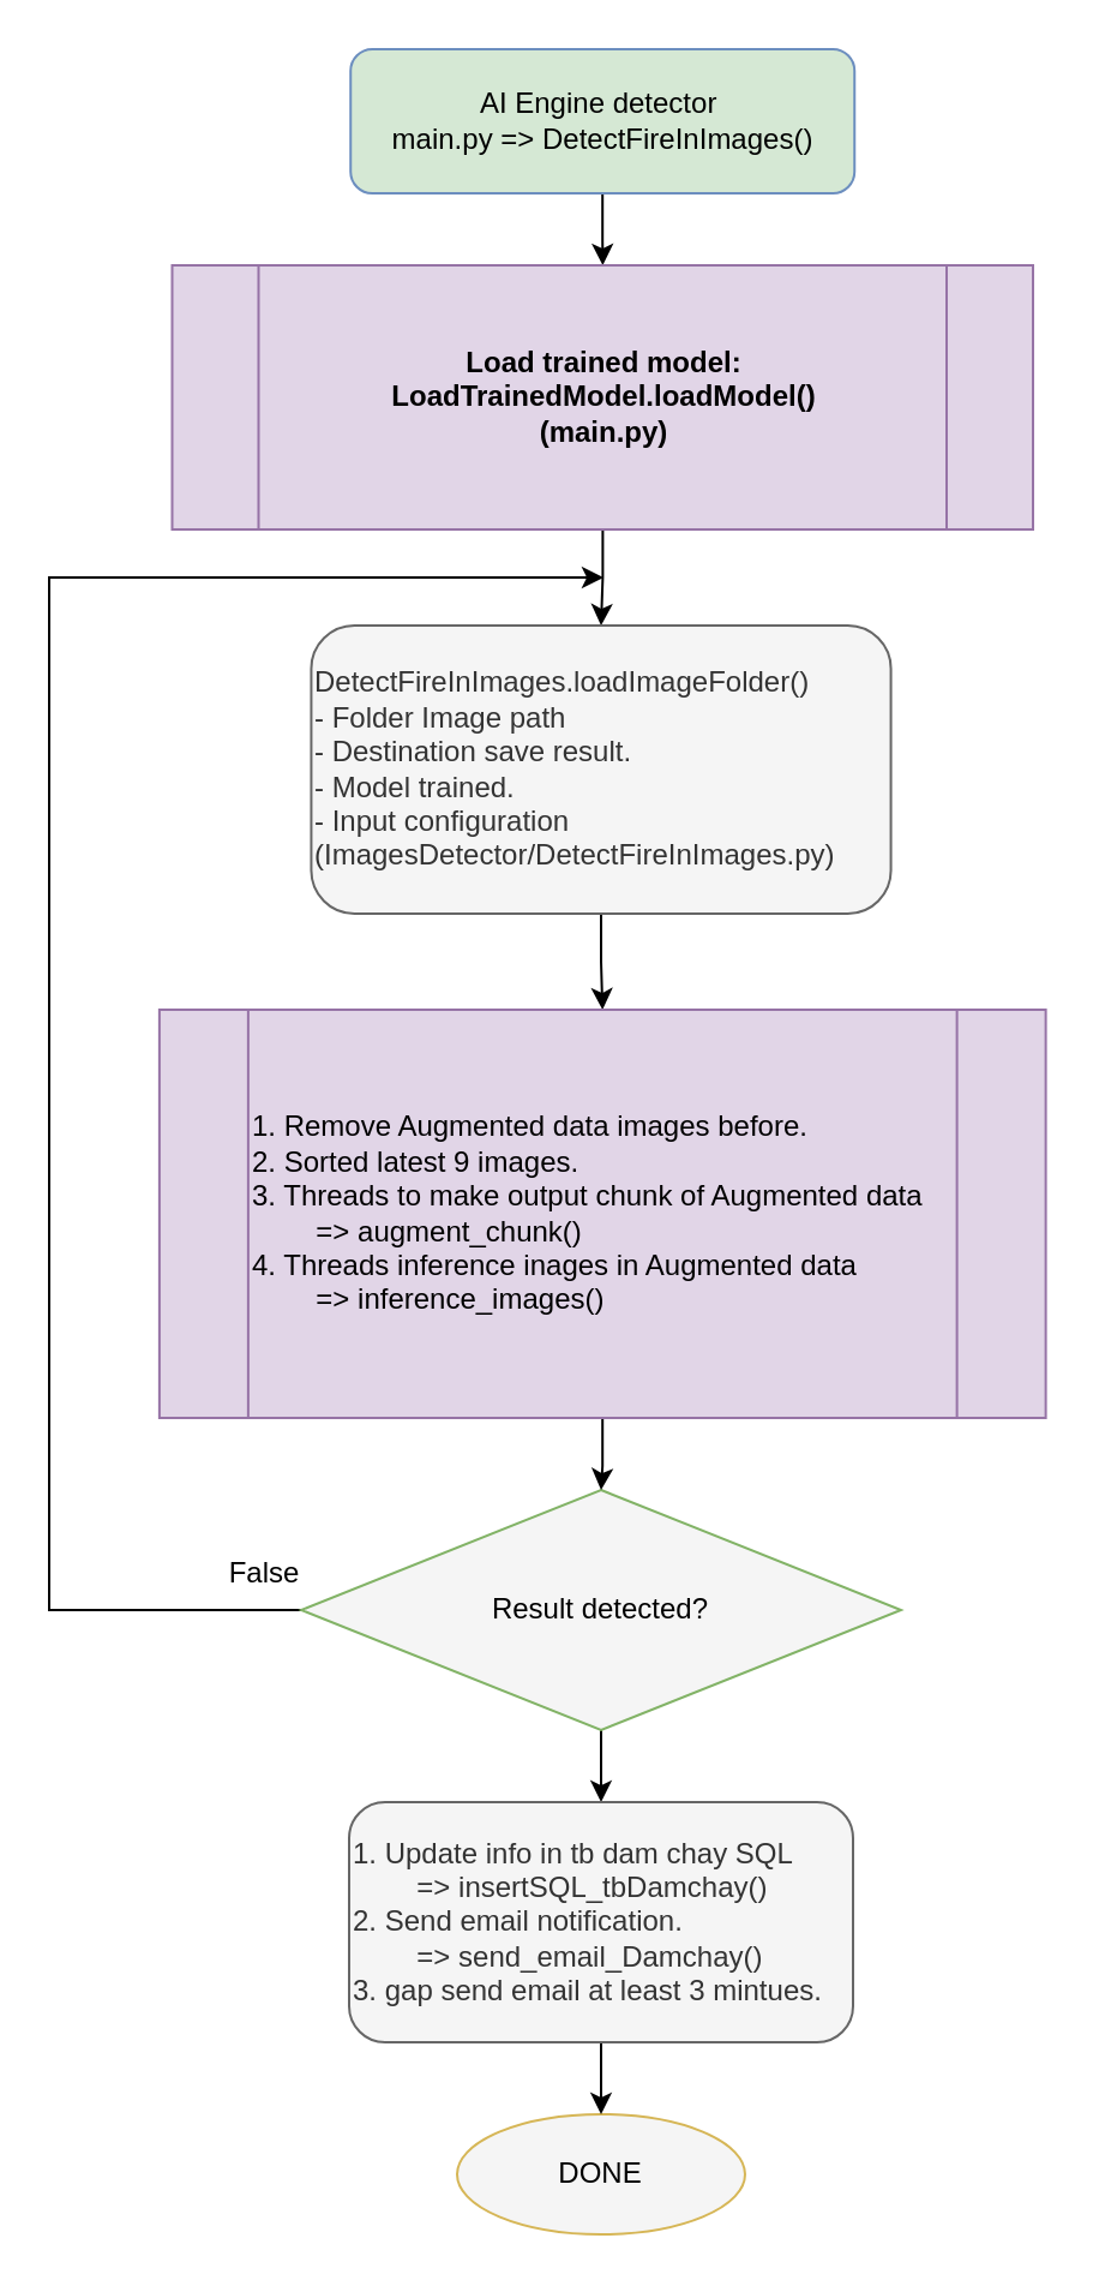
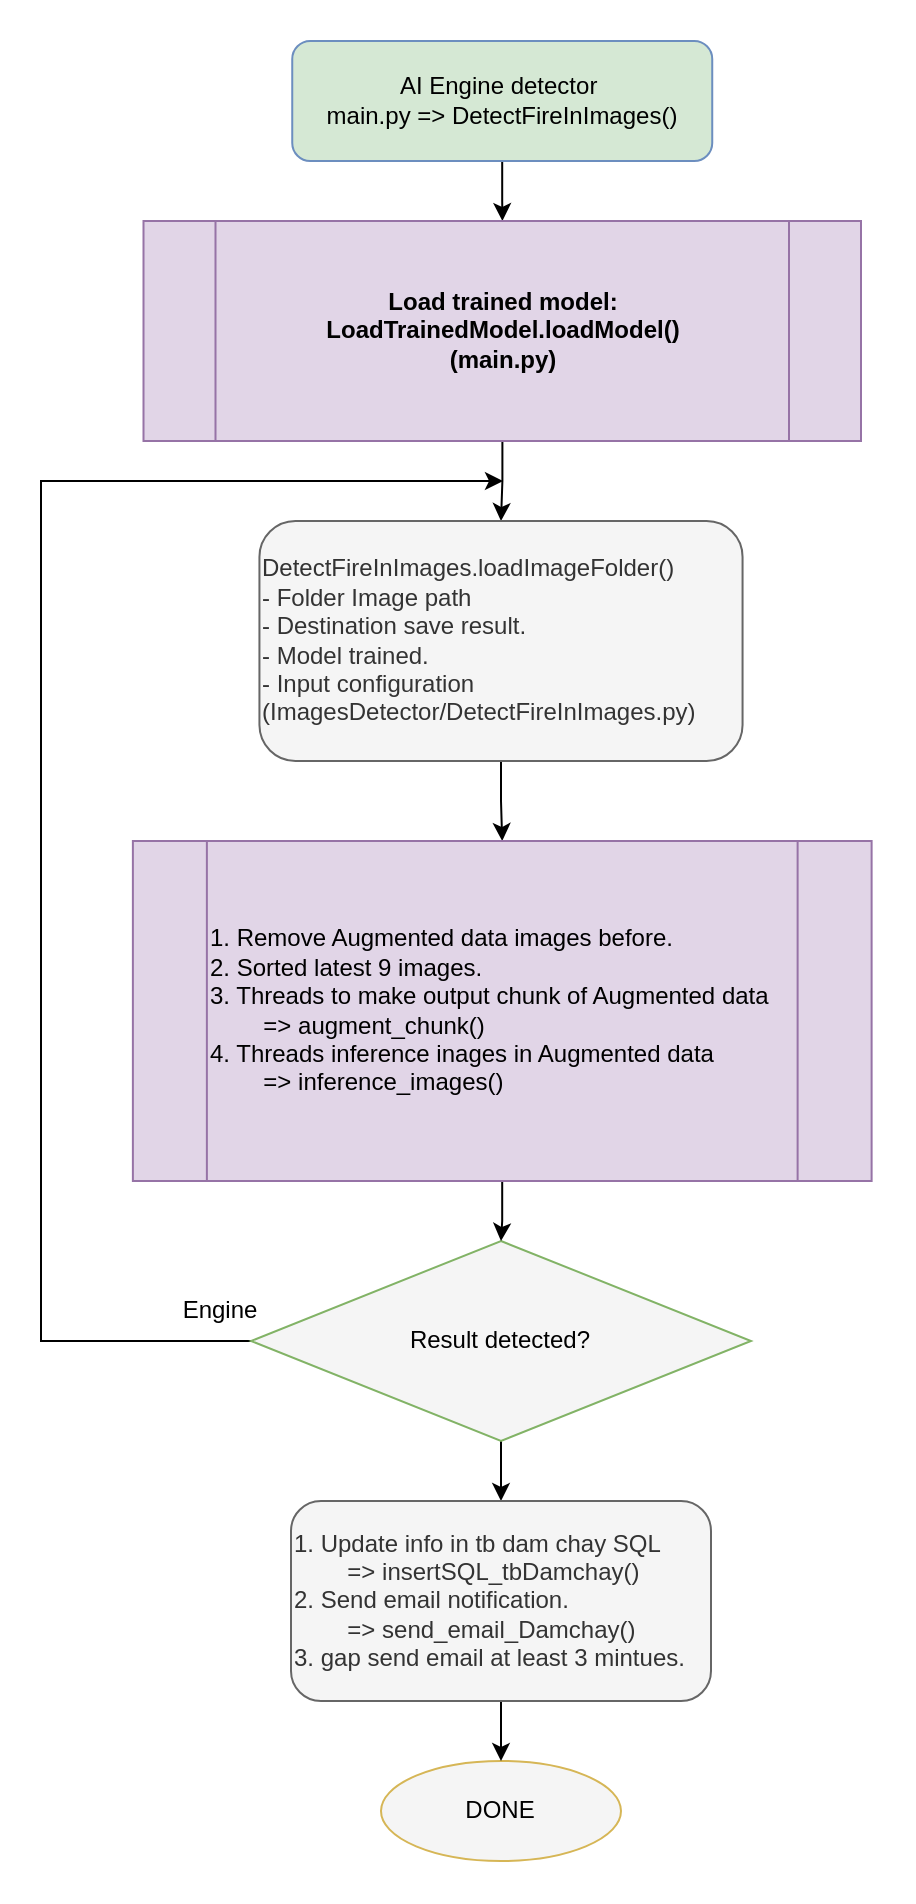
  <mxCell id="0" />
  <mxCell id="1" parent="0" />
  <mxCell id="2" style="edgeStyle=orthogonalEdgeStyle;rounded=0;orthogonalLoop=1;jettySize=auto;html=1;" edge="1" parent="1" source="3" target="5"><mxGeometry relative="1" as="geometry" /></mxCell>
  <mxCell id="3" value="AI Engine detector&amp;nbsp;&lt;div&gt;main.py =&amp;gt; DetectFireInImages()&lt;/div&gt;" style="rounded=1;whiteSpace=wrap;html=1;fillColor=#d5e8d4;strokeColor=#6c8ebf;" vertex="1" parent="1"><mxGeometry x="145.62" y="20" width="210" height="60" as="geometry" /></mxCell>
  <mxCell id="4" style="edgeStyle=orthogonalEdgeStyle;rounded=0;orthogonalLoop=1;jettySize=auto;html=1;entryX=0.5;entryY=0;entryDx=0;entryDy=0;" edge="1" parent="1" source="5" target="13"><mxGeometry relative="1" as="geometry" /></mxCell>
  <mxCell id="5" value="&lt;div style=&quot;text-align: center;&quot;&gt;&lt;b&gt;Load trained model: LoadTrainedModel.loadModel()&lt;/b&gt;&lt;/div&gt;&lt;div style=&quot;text-align: center;&quot;&gt;&lt;b&gt;(main.py)&lt;/b&gt;&lt;/div&gt;" style="shape=process;whiteSpace=wrap;html=1;backgroundOutline=1;align=left;fillColor=#e1d5e7;strokeColor=#9673a6;" vertex="1" parent="1"><mxGeometry x="71.25" y="110" width="358.75" height="110" as="geometry" /></mxCell>
  <mxCell id="6" style="edgeStyle=orthogonalEdgeStyle;rounded=0;orthogonalLoop=1;jettySize=auto;html=1;entryX=0.5;entryY=0;entryDx=0;entryDy=0;" edge="1" parent="1" source="8" target="11"><mxGeometry relative="1" as="geometry" /></mxCell>
  <mxCell id="7" style="edgeStyle=orthogonalEdgeStyle;rounded=0;orthogonalLoop=1;jettySize=auto;html=1;" edge="1" parent="1" source="8"><mxGeometry relative="1" as="geometry"><mxPoint x="251" y="240" as="targetPoint" /><Array as="points"><mxPoint x="20" y="670" /><mxPoint x="20" y="240" /><mxPoint x="251" y="240" /></Array></mxGeometry></mxCell>
  <mxCell id="8" value="Result detected?" style="rhombus;whiteSpace=wrap;html=1;fillColor=#f5f5f5;strokeColor=#82b366;" vertex="1" parent="1"><mxGeometry x="125" y="620" width="250" height="100" as="geometry" /></mxCell>
  <mxCell id="9" value="DONE" style="ellipse;whiteSpace=wrap;html=1;fillColor=#f5f5f5;strokeColor=#d6b656;" vertex="1" parent="1"><mxGeometry x="190" y="880" width="120" height="50" as="geometry" /></mxCell>
  <mxCell id="10" style="edgeStyle=orthogonalEdgeStyle;rounded=0;orthogonalLoop=1;jettySize=auto;html=1;" edge="1" parent="1" source="11" target="9"><mxGeometry relative="1" as="geometry" /></mxCell>
  <mxCell id="11" value="1. Update info in tb dam chay SQL&lt;div&gt;&lt;span style=&quot;white-space: pre;&quot;&gt;&#09;&lt;/span&gt;=&amp;gt; insertSQL_tbDamchay()&lt;/div&gt;&lt;div&gt;2. Send email notification.&lt;/div&gt;&lt;div&gt;&lt;span style=&quot;white-space: pre;&quot;&gt;&#09;&lt;/span&gt;=&amp;gt; send_email_Damchay()&lt;/div&gt;&lt;div&gt;3. gap send email at least 3 mintues.&lt;/div&gt;" style="rounded=1;whiteSpace=wrap;html=1;align=left;fillColor=#f5f5f5;fontColor=#333333;strokeColor=#666666;" vertex="1" parent="1"><mxGeometry x="145" y="750" width="210" height="100" as="geometry" /></mxCell>
  <mxCell id="12" style="edgeStyle=orthogonalEdgeStyle;rounded=0;orthogonalLoop=1;jettySize=auto;html=1;" edge="1" parent="1" source="13" target="15"><mxGeometry relative="1" as="geometry" /></mxCell>
  <mxCell id="13" value="DetectFireInImages.loadImageFolder()&lt;div&gt;- Folder Image path&lt;/div&gt;&lt;div&gt;- Destination save result.&lt;/div&gt;&lt;div&gt;- Model trained.&lt;/div&gt;&lt;div&gt;- Input configuration&lt;/div&gt;&lt;div&gt;(ImagesDetector/DetectFireInImages.py)&lt;/div&gt;" style="rounded=1;whiteSpace=wrap;html=1;fillColor=#f5f5f5;fontColor=#333333;strokeColor=#666666;align=left;" vertex="1" parent="1"><mxGeometry x="129.22" y="260" width="241.56" height="120" as="geometry" /></mxCell>
  <mxCell id="14" style="edgeStyle=orthogonalEdgeStyle;rounded=0;orthogonalLoop=1;jettySize=auto;html=1;entryX=0.5;entryY=0;entryDx=0;entryDy=0;" edge="1" parent="1" source="15" target="8"><mxGeometry relative="1" as="geometry" /></mxCell>
  <mxCell id="15" value="&lt;div style=&quot;&quot;&gt;1. Remove Augmented data images before.&lt;/div&gt;&lt;div style=&quot;&quot;&gt;2. Sorted latest 9 images.&lt;/div&gt;&lt;div style=&quot;&quot;&gt;3. Threads to make output chunk of Augmented data&amp;nbsp;&lt;/div&gt;&lt;div style=&quot;&quot;&gt;&lt;span style=&quot;white-space: pre;&quot;&gt;&#09;&lt;/span&gt;=&amp;gt; augment_chunk()&lt;br&gt;&lt;/div&gt;&lt;div style=&quot;&quot;&gt;4. Threads inference inages in Augmented data&lt;/div&gt;&lt;div style=&quot;&quot;&gt;&lt;span style=&quot;white-space: pre;&quot;&gt;&#09;&lt;/span&gt;=&amp;gt; inference_images()&lt;/div&gt;" style="shape=process;whiteSpace=wrap;html=1;backgroundOutline=1;align=left;fillColor=#e1d5e7;strokeColor=#9673a6;" vertex="1" parent="1"><mxGeometry x="65.94" y="420" width="369.37" height="170" as="geometry" /></mxCell>
- <mxCell id="16" value="False" style="text;html=1;align=center;verticalAlign=middle;whiteSpace=wrap;rounded=0;" vertex="1" parent="1"><mxGeometry x="80" y="640" width="60" height="30" as="geometry" /></mxCell>
+ <mxCell id="16" value="Engine" style="text;html=1;align=center;verticalAlign=middle;whiteSpace=wrap;rounded=0;" vertex="1" parent="1"><mxGeometry x="80" y="640" width="60" height="30" as="geometry" /></mxCell>
